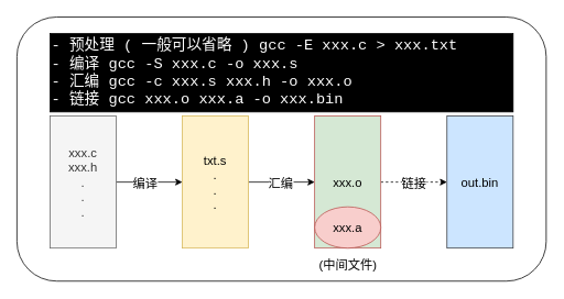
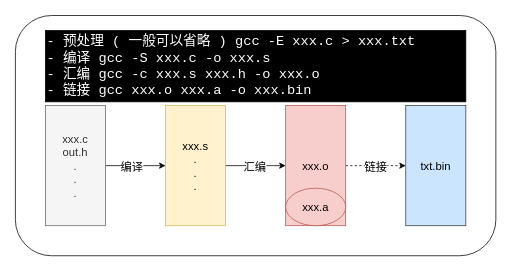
  <mxCell id="0" />
  <mxCell id="1" parent="0" />
  <mxCell id="2" value="" style="rounded=1;whiteSpace=wrap;html=1;labelBackgroundColor=#FFFFCC;fillColor=none;" vertex="1" parent="1"><mxGeometry x="20" y="20" width="640" height="320" as="geometry" /></mxCell>
  <mxCell id="3" style="edgeStyle=orthogonalEdgeStyle;rounded=0;orthogonalLoop=1;jettySize=auto;html=1;exitX=1;exitY=0.5;exitDx=0;exitDy=0;entryX=0;entryY=0.5;entryDx=0;entryDy=0;fontSize=15;" parent="1" source="5" target="8" edge="1"><mxGeometry relative="1" as="geometry" /></mxCell>
  <mxCell id="4" value="编译" style="edgeLabel;html=1;align=center;verticalAlign=middle;resizable=0;points=[];fontSize=15;" parent="3" vertex="1" connectable="0"><mxGeometry x="-0.152" relative="1" as="geometry"><mxPoint as="offset" /></mxGeometry></mxCell>
- <mxCell id="5" value="&lt;span style=&quot;font-size: 15px&quot;&gt;xxx.c&lt;br&gt;xxx.h&lt;br&gt;.&lt;br&gt;.&lt;br&gt;.&lt;br&gt;&lt;/span&gt;" style="rounded=0;whiteSpace=wrap;html=1;verticalAlign=middle;fontSize=15;fillColor=#f5f5f5;strokeColor=#666666;fontColor=#333333;" parent="1" vertex="1"><mxGeometry x="60" y="140" width="80" height="160" as="geometry" /></mxCell>
+ <mxCell id="5" value="&lt;span style=&quot;font-size: 15px&quot;&gt;xxx.c&lt;br&gt;out.h&lt;br&gt;.&lt;br&gt;.&lt;br&gt;.&lt;br&gt;&lt;/span&gt;" style="rounded=0;whiteSpace=wrap;html=1;verticalAlign=middle;fontSize=15;fillColor=#f5f5f5;strokeColor=#666666;fontColor=#333333;" parent="1" vertex="1"><mxGeometry x="60" y="140" width="80" height="160" as="geometry" /></mxCell>
  <mxCell id="6" style="edgeStyle=orthogonalEdgeStyle;rounded=0;orthogonalLoop=1;jettySize=auto;html=1;exitX=1;exitY=0.5;exitDx=0;exitDy=0;entryX=0;entryY=0.5;entryDx=0;entryDy=0;fontSize=15;" parent="1" source="8" target="11" edge="1"><mxGeometry relative="1" as="geometry" /></mxCell>
  <mxCell id="7" value="汇编" style="edgeLabel;html=1;align=center;verticalAlign=middle;resizable=0;points=[];fontSize=15;" parent="6" vertex="1" connectable="0"><mxGeometry x="-0.055" relative="1" as="geometry"><mxPoint as="offset" /></mxGeometry></mxCell>
- <mxCell id="8" value="&lt;span style=&quot;font-size: 15px&quot;&gt;txt.s&lt;br&gt;.&lt;br&gt;.&lt;br&gt;.&lt;br style=&quot;font-size: 15px&quot;&gt;&lt;/span&gt;" style="rounded=0;whiteSpace=wrap;html=1;verticalAlign=middle;fontSize=15;fillColor=#fff2cc;strokeColor=#d6b656;" parent="1" vertex="1"><mxGeometry x="220" y="140" width="80" height="160" as="geometry" /></mxCell>
+ <mxCell id="8" value="&lt;span style=&quot;font-size: 15px&quot;&gt;xxx.s&lt;br&gt;.&lt;br&gt;.&lt;br&gt;.&lt;br style=&quot;font-size: 15px&quot;&gt;&lt;/span&gt;" style="rounded=0;whiteSpace=wrap;html=1;verticalAlign=middle;fontSize=15;fillColor=#fff2cc;strokeColor=#d6b656;" parent="1" vertex="1"><mxGeometry x="220" y="140" width="80" height="160" as="geometry" /></mxCell>
  <mxCell id="9" style="edgeStyle=orthogonalEdgeStyle;rounded=0;orthogonalLoop=1;jettySize=auto;html=1;exitX=1;exitY=0.5;exitDx=0;exitDy=0;entryX=0;entryY=0.5;entryDx=0;entryDy=0;fontSize=15;dashed=1;" parent="1" source="11" target="12" edge="1"><mxGeometry relative="1" as="geometry" /></mxCell>
  <mxCell id="10" value="链接" style="edgeLabel;html=1;align=center;verticalAlign=middle;resizable=0;points=[];fontSize=15;" parent="9" vertex="1" connectable="0"><mxGeometry x="-0.033" relative="1" as="geometry"><mxPoint as="offset" /></mxGeometry></mxCell>
- <mxCell id="11" value="&lt;span style=&quot;font-size: 15px&quot;&gt;xxx.o&lt;br style=&quot;font-size: 15px&quot;&gt;&lt;/span&gt;" style="rounded=0;whiteSpace=wrap;html=1;align=center;verticalAlign=middle;fontSize=15;fillColor=#d5e8d4;strokeColor=#b85450;" parent="1" vertex="1"><mxGeometry x="380" y="140" width="80" height="160" as="geometry" /></mxCell>
- <mxCell id="12" value="&lt;span style=&quot;font-size: 15px&quot;&gt;out.bin&lt;br style=&quot;font-size: 15px&quot;&gt;&lt;/span&gt;" style="rounded=0;whiteSpace=wrap;html=1;verticalAlign=middle;fontSize=15;fillColor=#cce5ff;strokeColor=#36393d;" parent="1" vertex="1"><mxGeometry x="540" y="140" width="80" height="160" as="geometry" /></mxCell>
- <mxCell id="13" value="(中间文件)" style="text;html=1;align=center;verticalAlign=middle;resizable=0;points=[];autosize=1;fontSize=15;" parent="1" vertex="1"><mxGeometry x="375" y="310" width="90" height="20" as="geometry" /></mxCell>
+ <mxCell id="11" value="&lt;span style=&quot;font-size: 15px&quot;&gt;xxx.o&lt;br style=&quot;font-size: 15px&quot;&gt;&lt;/span&gt;" style="rounded=0;whiteSpace=wrap;html=1;align=center;verticalAlign=middle;fontSize=15;fillColor=#f8cecc;strokeColor=#b85450;" parent="1" vertex="1"><mxGeometry x="380" y="140" width="80" height="160" as="geometry" /></mxCell>
+ <mxCell id="12" value="&lt;span style=&quot;font-size: 15px&quot;&gt;txt.bin&lt;br style=&quot;font-size: 15px&quot;&gt;&lt;/span&gt;" style="rounded=0;whiteSpace=wrap;html=1;verticalAlign=middle;fontSize=15;fillColor=#cce5ff;strokeColor=#36393d;" parent="1" vertex="1"><mxGeometry x="540" y="140" width="80" height="160" as="geometry" /></mxCell>
  <mxCell id="14" value="&lt;span style=&quot;font-size: 15px&quot;&gt;xxx.a&lt;br style=&quot;font-size: 15px&quot;&gt;&lt;/span&gt;" style="ellipse;whiteSpace=wrap;html=1;verticalAlign=middle;fontSize=15;fillColor=#f8cecc;strokeColor=#b85450;" vertex="1" parent="1"><mxGeometry x="380" y="250" width="80" height="50" as="geometry" /></mxCell>
  <mxCell id="15" value="&lt;div style=&quot;font-family: &amp;#34;consolas&amp;#34; , &amp;#34;courier new&amp;#34; , monospace ; font-size: 18.2px&quot;&gt;&lt;font color=&quot;#ffffff&quot;&gt;-&amp;nbsp;预处理&amp;nbsp;(&amp;nbsp;一般可以省略&amp;nbsp;)&amp;nbsp;&lt;span style=&quot;font-size: 18.2px&quot;&gt;gcc&amp;nbsp;-E&amp;nbsp;xxx.c&amp;nbsp;&amp;gt;&amp;nbsp;xxx.txt&lt;/span&gt;&lt;/font&gt;&lt;/div&gt;&lt;div style=&quot;font-family: &amp;#34;consolas&amp;#34; , &amp;#34;courier new&amp;#34; , monospace ; font-size: 18.2px&quot;&gt;&lt;font color=&quot;#ffffff&quot;&gt;-&amp;nbsp;编译&amp;nbsp;&lt;span style=&quot;font-size: 18.2px&quot;&gt;gcc&amp;nbsp;-S&amp;nbsp;xxx.c&amp;nbsp;-o&amp;nbsp;xxx.s&lt;/span&gt;&lt;/font&gt;&lt;/div&gt;&lt;div style=&quot;font-family: &amp;#34;consolas&amp;#34; , &amp;#34;courier new&amp;#34; , monospace ; font-size: 18.2px&quot;&gt;&lt;font color=&quot;#ffffff&quot;&gt;-&amp;nbsp;汇编&amp;nbsp;&lt;span style=&quot;font-size: 18.2px&quot;&gt;gcc&amp;nbsp;-c&amp;nbsp;xxx.s xxx.h -o&amp;nbsp;xxx.o&lt;/span&gt;&lt;/font&gt;&lt;/div&gt;&lt;div style=&quot;font-family: &amp;#34;consolas&amp;#34; , &amp;#34;courier new&amp;#34; , monospace ; font-size: 18.2px&quot;&gt;&lt;font color=&quot;#ffffff&quot;&gt;-&amp;nbsp;链接&amp;nbsp;&lt;span style=&quot;font-size: 18.2px&quot;&gt;gcc&amp;nbsp;xxx.o&amp;nbsp;xxx.a&amp;nbsp;-o&amp;nbsp;xxx.bin&lt;/span&gt;&lt;/font&gt;&lt;/div&gt;" style="rounded=0;whiteSpace=wrap;html=1;verticalAlign=middle;fontSize=15;fillColor=#000000;align=left;" vertex="1" parent="1"><mxGeometry x="60" y="40" width="560" height="95" as="geometry" /></mxCell>
